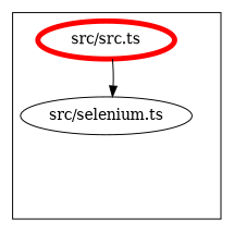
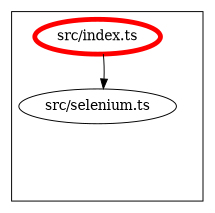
  digraph {
    compound=true
    edge [style=invis]
    n1 [label="src/selenium.ts"]
    exit_src [style=invis]
-   n3 [color="#ff0000" label="src/src.ts" penwidth=5]
+   n3 [color="#ff0000" label="src/index.ts" penwidth=5]
    subgraph cluster_1 {
      color="#000000"
      n1
      exit_src
      n3
    }
    n1 -> exit_src
    n3 -> n1
    n3 -> n1 [color=black style=solid]
    n3 -> exit_src
  }
